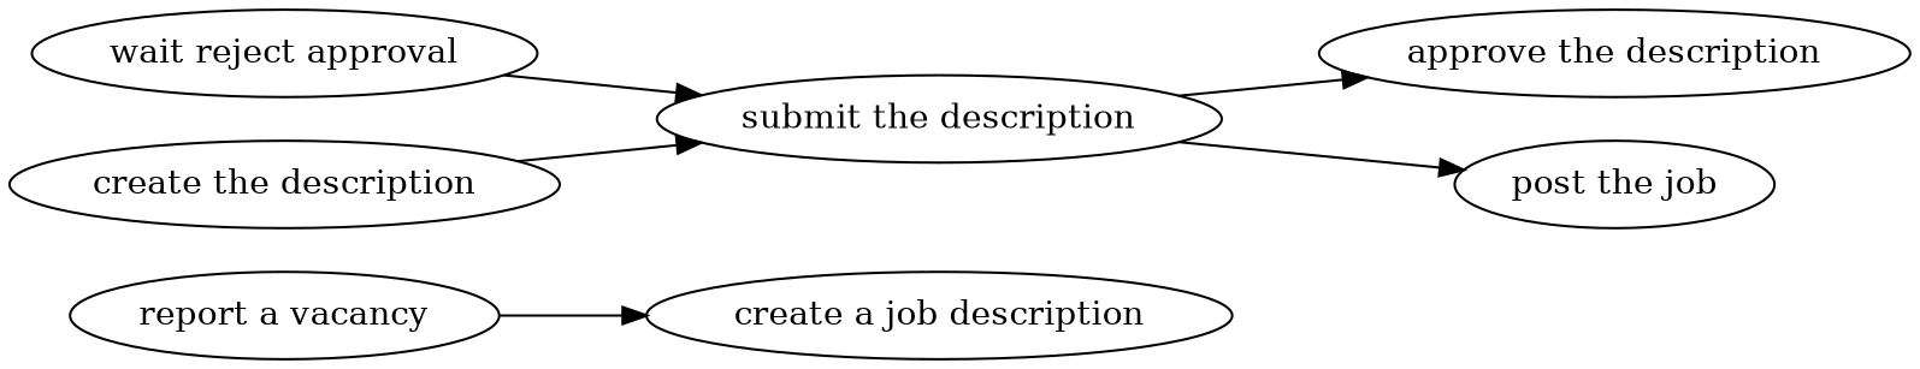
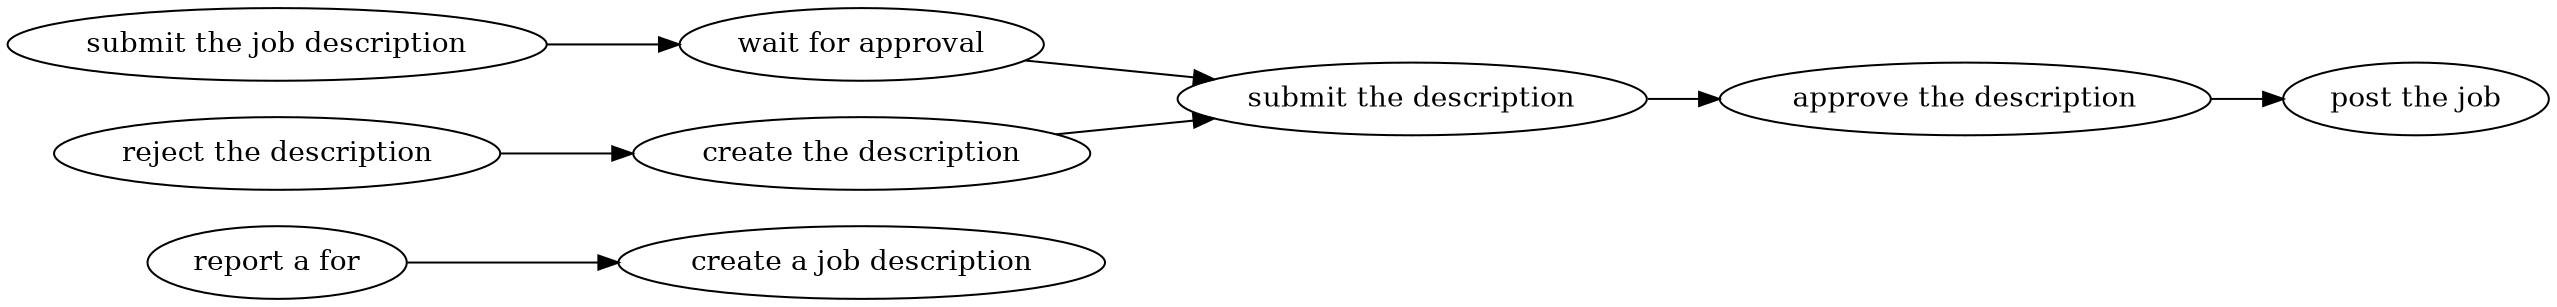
  strict digraph {
    rankdir=LR
    edge [attrs="{'type': 'flow', 'label': 'flow'}"]
-   "report a vacancy" [attrs="{'type': 'Activity', 'label': 'report a vacancy'}"]
+   "report a vacancy" [attrs="{'type': 'Activity', 'label': 'report a vacancy'}" label="report a for"]
    "create a job description" [attrs="{'type': 'Activity', 'label': 'create a job description'}"]
-   "wait for approval" [attrs="{'type': 'Activity', 'label': 'wait for approval'}" label="wait reject approval"]
+   "submit the job description" [attrs="{'type': 'Activity', 'label': 'submit the job description'}"]
+   "wait for approval" [attrs="{'type': 'Activity', 'label': 'wait for approval'}"]
    "submit the description" [attrs="{'type': 'Activity', 'label': 'submit the description'}"]
+   "reject the description" [attrs="{'type': 'Activity', 'label': 'reject the description'}"]
    n7 [attrs="{'type': 'Activity', 'label': 'correct the description'}" label="create the description"]
    "approve the description" [attrs="{'type': 'Activity', 'label': 'approve the description'}"]
    "post the job" [attrs="{'type': 'Activity', 'label': 'post the job'}"]
    "report a vacancy" -> "create a job description"
+   "submit the job description" -> "wait for approval"
    "wait for approval" -> "submit the description"
    "submit the description" -> "approve the description"
+   "reject the description" -> n7
    n7 -> "submit the description"
-   "submit the description" -> "post the job"
+   "approve the description" -> "post the job"
  }
